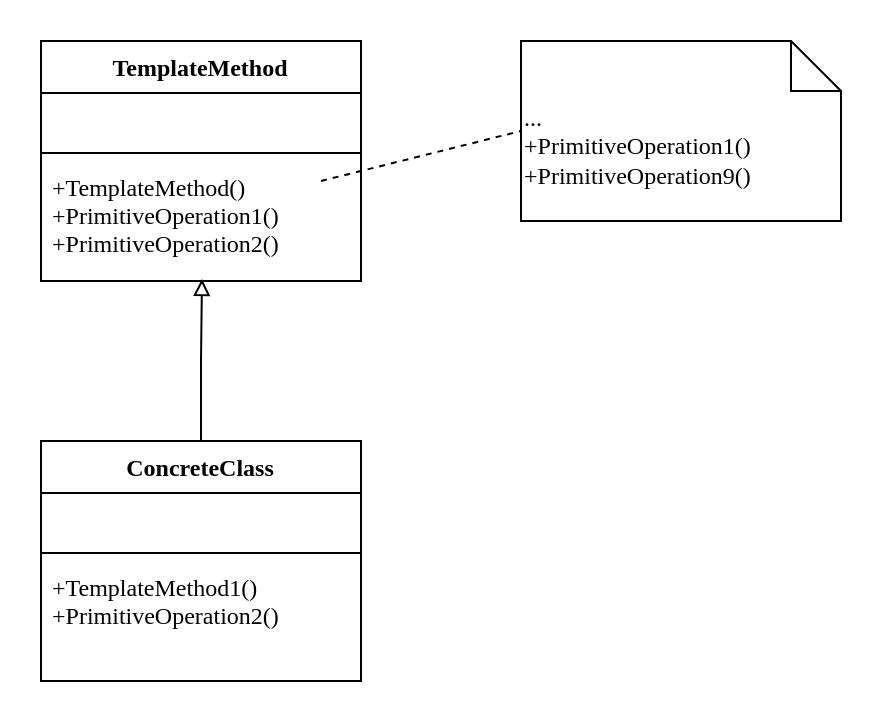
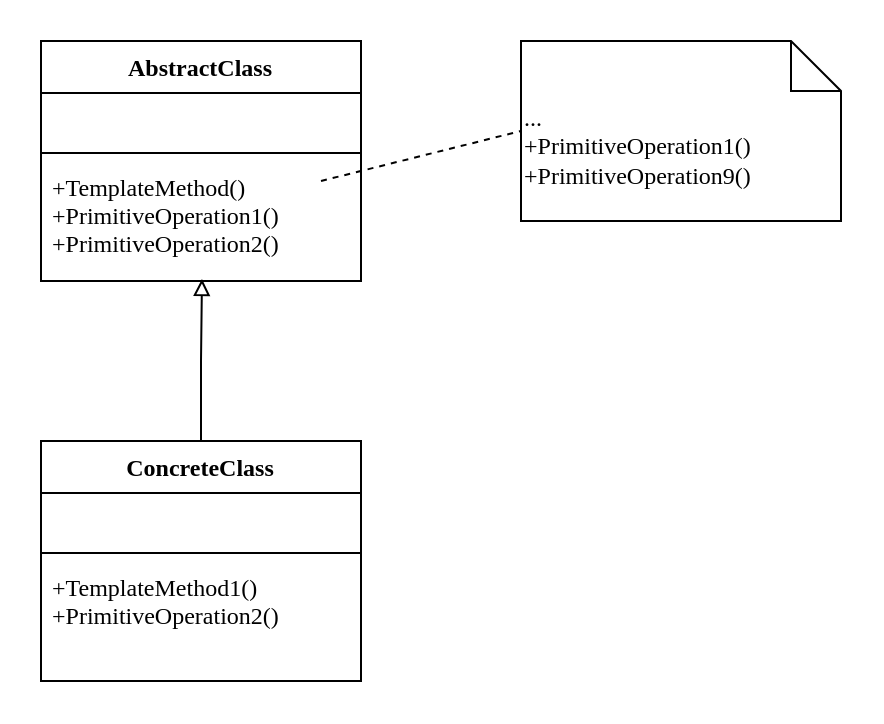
  <mxCell id="0" />
  <mxCell id="1" parent="0" />
  <mxCell id="2" style="edgeStyle=orthogonalEdgeStyle;rounded=0;orthogonalLoop=1;jettySize=auto;html=1;fontFamily=Lucida Console;fontSize=12;startArrow=none;startFill=0;endArrow=block;endFill=0;strokeWidth=1;entryX=0.503;entryY=0.983;entryDx=0;entryDy=0;entryPerimeter=0;" edge="1" parent="1" source="3" target="10"><mxGeometry relative="1" as="geometry"><mxPoint x="100" y="120" as="targetPoint" /></mxGeometry></mxCell>
  <mxCell id="3" value="ConcreteClass" style="swimlane;fontStyle=1;align=center;verticalAlign=top;childLayout=stackLayout;horizontal=1;startSize=26;horizontalStack=0;resizeParent=1;resizeParentMax=0;resizeLast=0;collapsible=1;marginBottom=0;fontFamily=Lucida Console;fontSize=12;" vertex="1" parent="1"><mxGeometry x="20" y="220" width="160" height="120" as="geometry" /></mxCell>
  <mxCell id="4" value=" " style="text;strokeColor=none;fillColor=none;align=left;verticalAlign=top;spacingLeft=4;spacingRight=4;overflow=hidden;rotatable=0;points=[[0,0.5],[1,0.5]];portConstraint=eastwest;fontFamily=Lucida Console;fontSize=12;" vertex="1" parent="3"><mxGeometry y="26" width="160" height="26" as="geometry" /></mxCell>
  <mxCell id="5" value="" style="line;strokeWidth=1;fillColor=none;align=left;verticalAlign=middle;spacingTop=-1;spacingLeft=3;spacingRight=3;rotatable=0;labelPosition=right;points=[];portConstraint=eastwest;fontFamily=Lucida Console;fontSize=12;" vertex="1" parent="3"><mxGeometry y="52" width="160" height="8" as="geometry" /></mxCell>
  <mxCell id="6" value="+TemplateMethod1()&#10;+PrimitiveOperation2()" style="text;strokeColor=none;fillColor=none;align=left;verticalAlign=top;spacingLeft=4;spacingRight=4;overflow=hidden;rotatable=0;points=[[0,0.5],[1,0.5]];portConstraint=eastwest;fontFamily=Lucida Console;fontSize=12;" vertex="1" parent="3"><mxGeometry y="60" width="160" height="60" as="geometry" /></mxCell>
- <mxCell id="7" value="TemplateMethod" style="swimlane;fontStyle=1;align=center;verticalAlign=top;childLayout=stackLayout;horizontal=1;startSize=26;horizontalStack=0;resizeParent=1;resizeParentMax=0;resizeLast=0;collapsible=1;marginBottom=0;fontFamily=Lucida Console;fontSize=12;" vertex="1" parent="1"><mxGeometry x="20" y="20" width="160" height="120" as="geometry" /></mxCell>
+ <mxCell id="7" value="AbstractClass" style="swimlane;fontStyle=1;align=center;verticalAlign=top;childLayout=stackLayout;horizontal=1;startSize=26;horizontalStack=0;resizeParent=1;resizeParentMax=0;resizeLast=0;collapsible=1;marginBottom=0;fontFamily=Lucida Console;fontSize=12;" vertex="1" parent="1"><mxGeometry x="20" y="20" width="160" height="120" as="geometry" /></mxCell>
  <mxCell id="8" value=" " style="text;strokeColor=none;fillColor=none;align=left;verticalAlign=top;spacingLeft=4;spacingRight=4;overflow=hidden;rotatable=0;points=[[0,0.5],[1,0.5]];portConstraint=eastwest;fontFamily=Lucida Console;fontSize=12;" vertex="1" parent="7"><mxGeometry y="26" width="160" height="26" as="geometry" /></mxCell>
  <mxCell id="9" value="" style="line;strokeWidth=1;fillColor=none;align=left;verticalAlign=middle;spacingTop=-1;spacingLeft=3;spacingRight=3;rotatable=0;labelPosition=right;points=[];portConstraint=eastwest;fontFamily=Lucida Console;fontSize=12;" vertex="1" parent="7"><mxGeometry y="52" width="160" height="8" as="geometry" /></mxCell>
  <mxCell id="10" value="+TemplateMethod()&#10;+PrimitiveOperation1()&#10;+PrimitiveOperation2()" style="text;strokeColor=none;fillColor=none;align=left;verticalAlign=top;spacingLeft=4;spacingRight=4;overflow=hidden;rotatable=0;points=[[0,0.5],[1,0.5]];portConstraint=eastwest;fontFamily=Lucida Console;fontSize=12;" vertex="1" parent="7"><mxGeometry y="60" width="160" height="60" as="geometry" /></mxCell>
  <mxCell id="11" value="&lt;span&gt;...&lt;br&gt;&lt;/span&gt;&lt;span&gt;+PrimitiveOperation1()&lt;/span&gt;&lt;br style=&quot;padding: 0px ; margin: 0px&quot;&gt;&lt;span&gt;+PrimitiveOperation9()&lt;/span&gt;" style="shape=note2;boundedLbl=1;whiteSpace=wrap;html=1;size=25;verticalAlign=top;align=left;fontFamily=Lucida Console;fontSize=12;" vertex="1" parent="1"><mxGeometry x="260" y="20" width="160" height="90" as="geometry" /></mxCell>
  <mxCell id="12" value="" style="endArrow=none;dashed=1;html=1;rounded=0;fontFamily=Lucida Console;fontSize=12;strokeWidth=1;entryX=0;entryY=0.5;entryDx=0;entryDy=0;entryPerimeter=0;" edge="1" parent="1" target="11"><mxGeometry width="50" height="50" relative="1" as="geometry"><mxPoint x="160" y="90" as="sourcePoint" /><mxPoint x="230" y="90" as="targetPoint" /></mxGeometry></mxCell>
